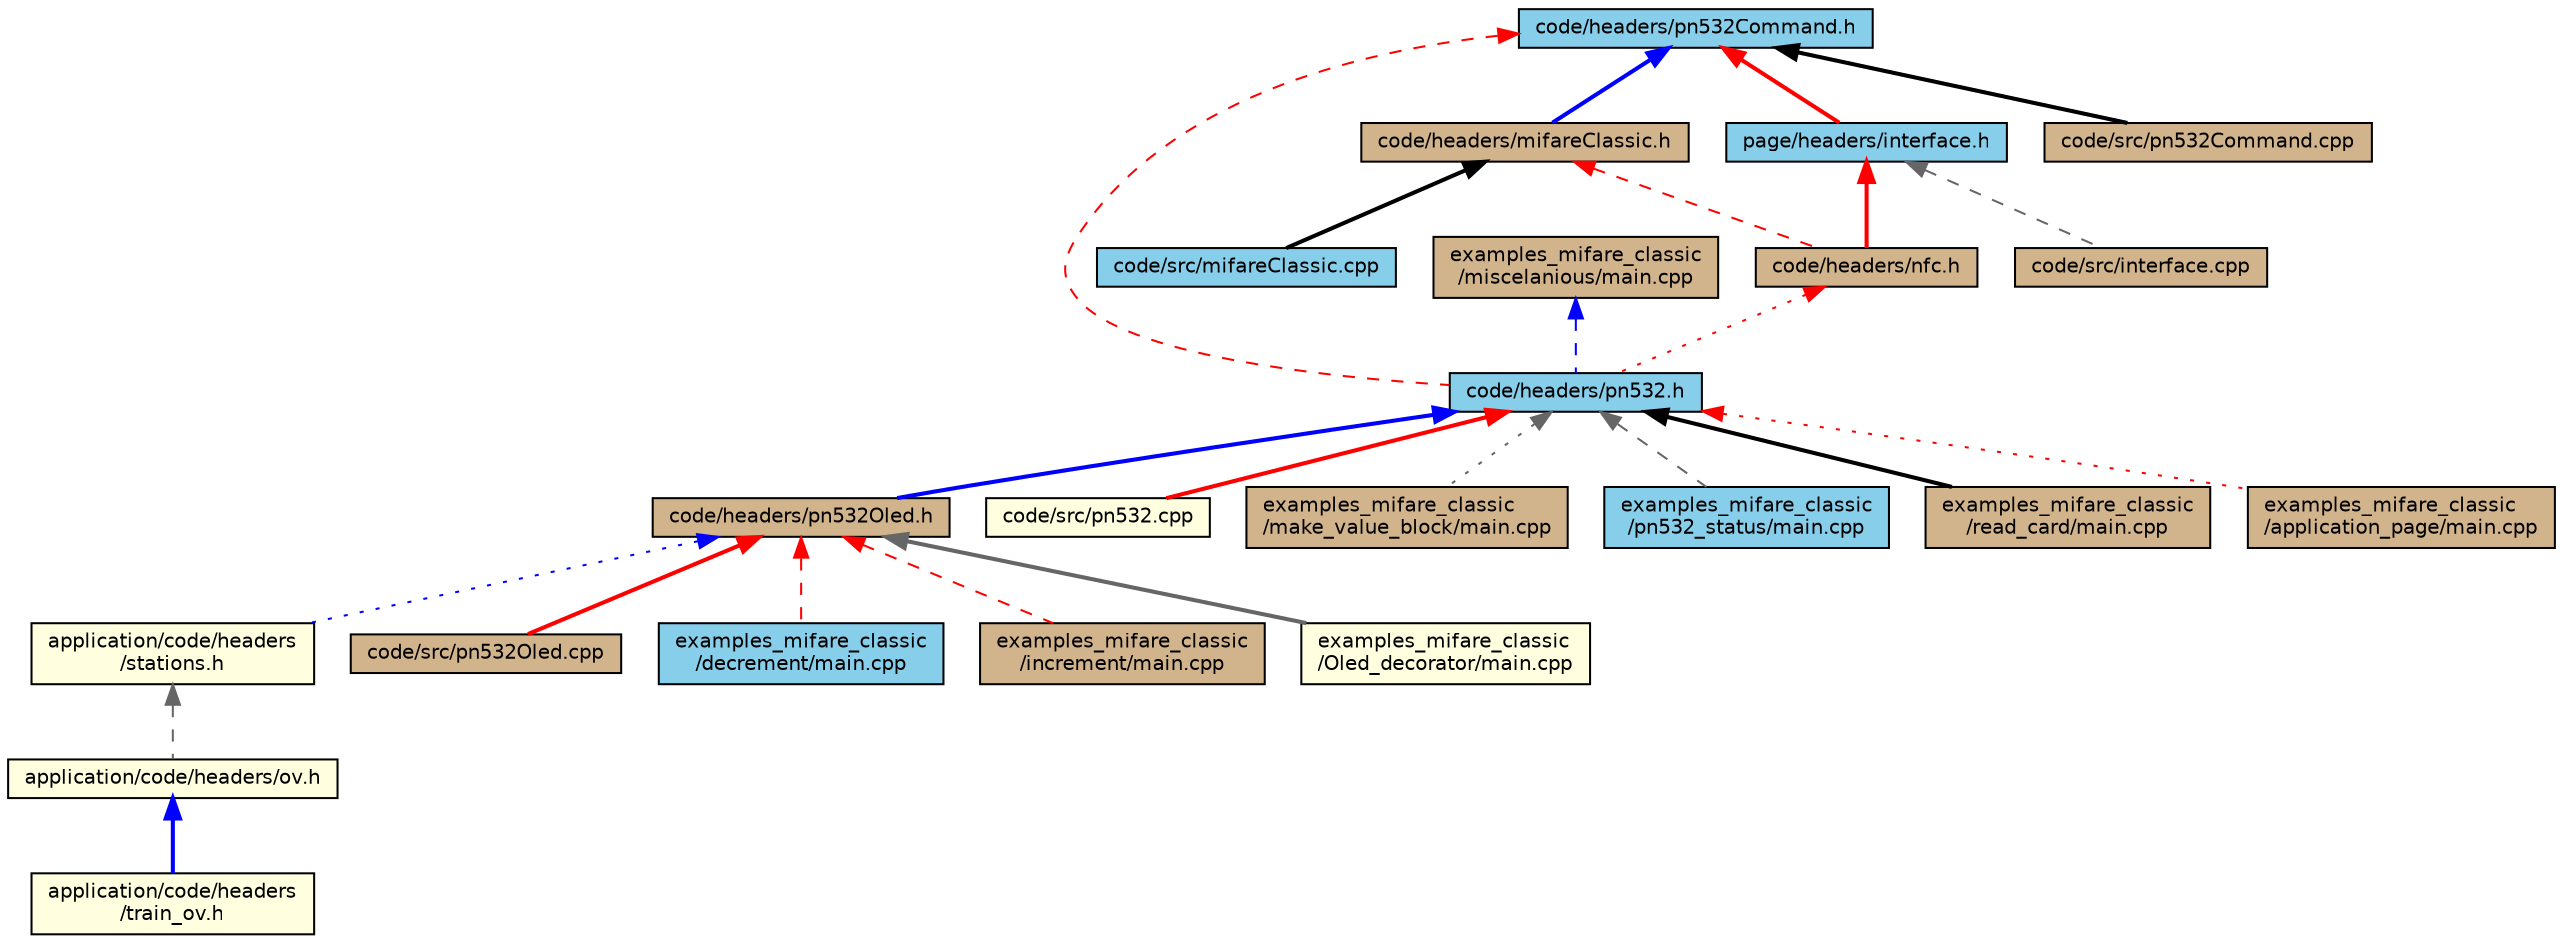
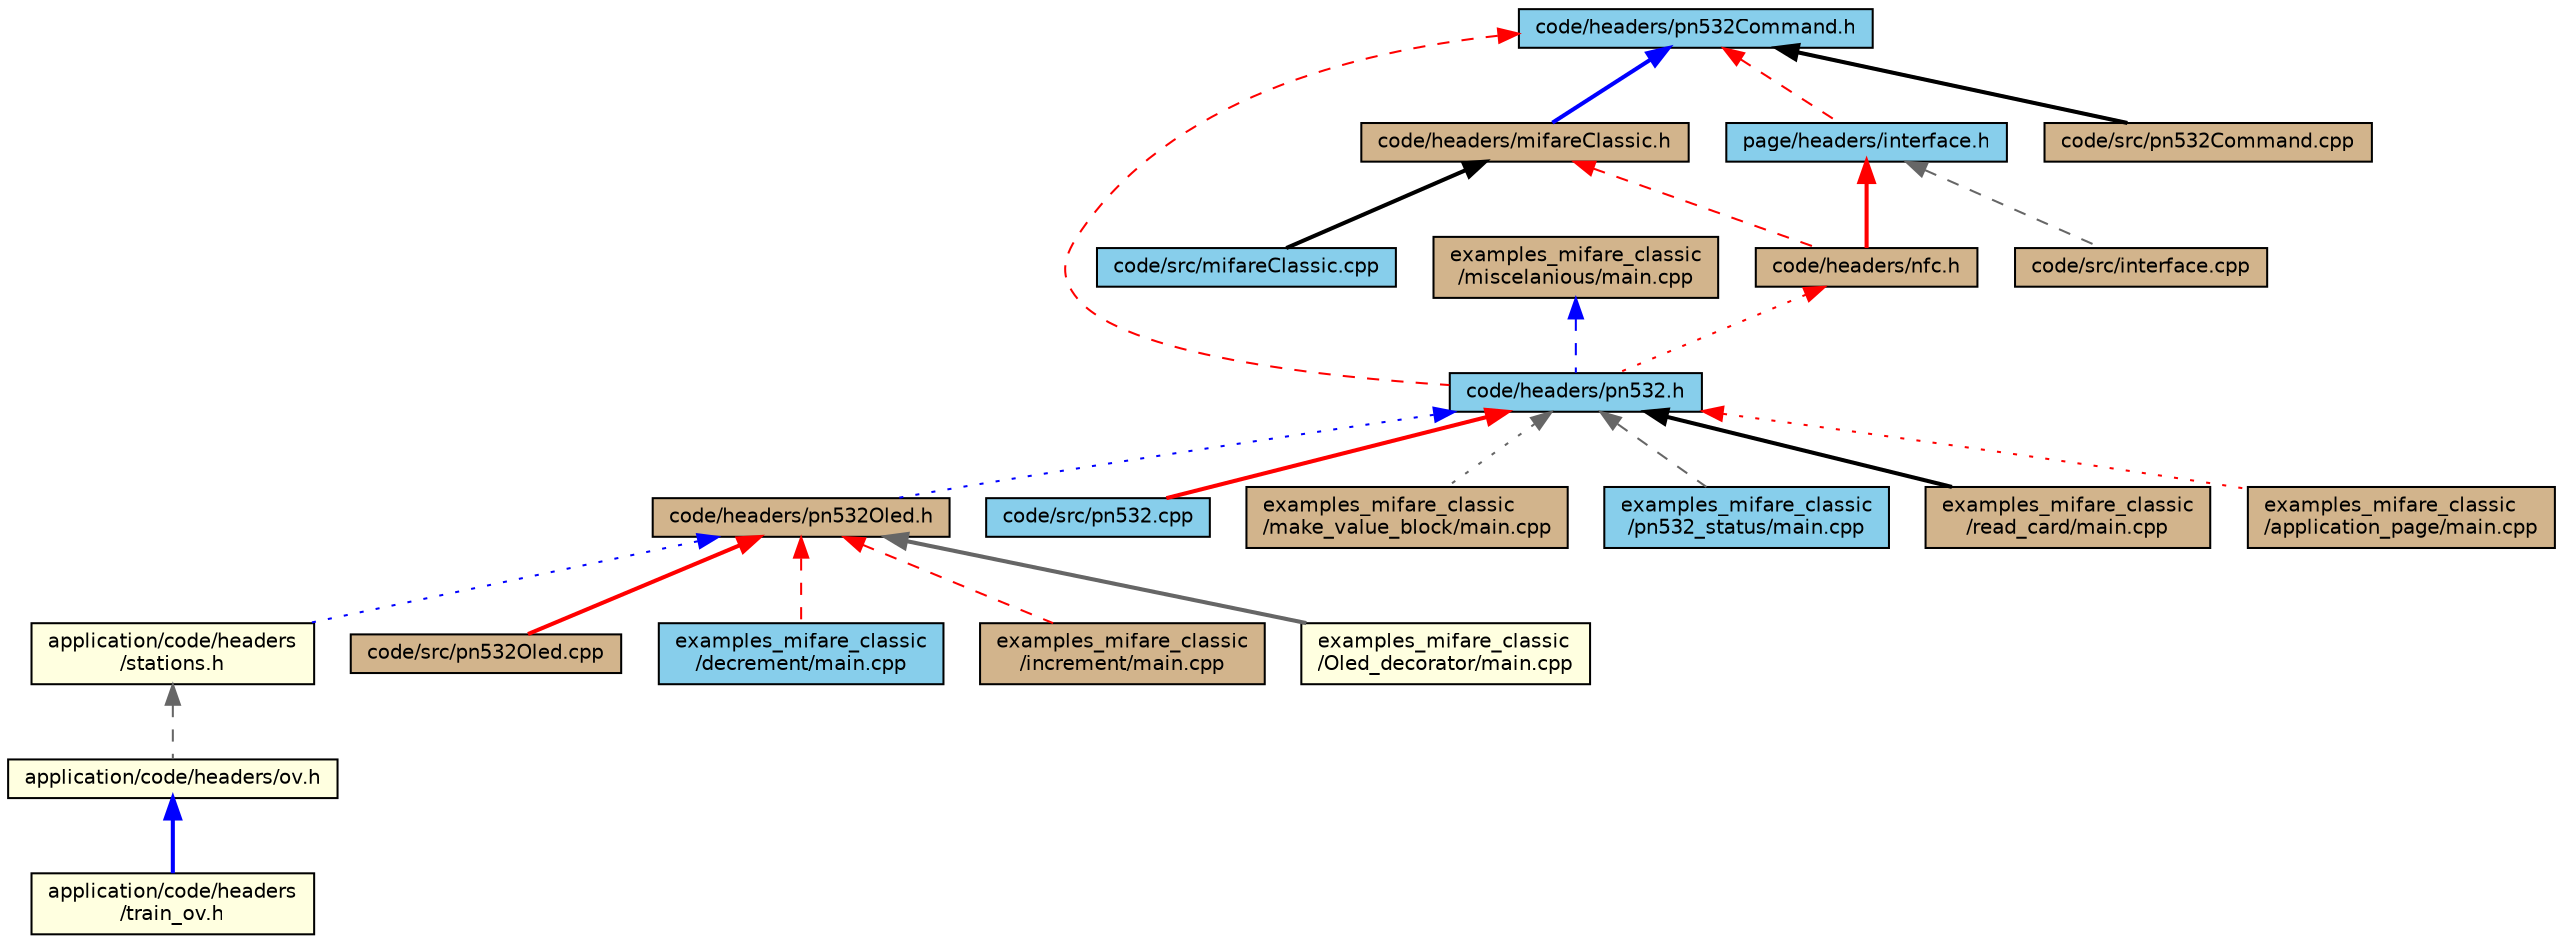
  digraph {
    node [color=black fillcolor=tan fontname=Helvetica fontsize=10 shape=record style=filled]
    edge [color=red dir=back fontname=Helvetica fontsize=10 labelfontname=Helvetica labelfontsize=10 style=bold]
    n1 [fillcolor=skyblue fontcolor=black height=0.2 label="code/headers/pn532Command.h" width=0.4]
    n2 [fillcolor=skyblue height=0.2 label="page/headers/interface.h" width=0.4]
    n3 [fillcolor=skyblue height=0.2 label="code/headers/pn532.h" width=0.4]
    n4 [height=0.2 label="code/headers/mifareClassic.h" width=0.4]
    n5 [height=0.2 label="code/src/pn532Command.cpp" width=0.4]
    n6 [height=0.2 label="code/headers/nfc.h" width=0.4]
    n7 [height=0.2 label="code/src/interface.cpp" width=0.4]
    n8 [height=0.2 label="code/headers/pn532Oled.h" width=0.4]
-   n9 [fillcolor=lightyellow height=0.2 label="code/src/pn532.cpp" width=0.4]
+   n9 [fillcolor=skyblue height=0.2 label="code/src/pn532.cpp" width=0.4]
    n10 [height=0.2 label="examples_mifare_classic\l/make_value_block/main.cpp" width=0.4]
    n11 [fillcolor=skyblue height=0.2 label="examples_mifare_classic\l/pn532_status/main.cpp" width=0.4]
    n12 [height=0.2 label="examples_mifare_classic\l/read_card/main.cpp" width=0.4]
    n13 [height=0.2 label="examples_mifare_classic\l/application_page/main.cpp" width=0.4]
    n14 [fillcolor=skyblue height=0.2 label="code/src/mifareClassic.cpp" width=0.4]
    n15 [fillcolor=lightyellow height=0.2 label="application/code/headers\l/stations.h" width=0.4]
    n16 [height=0.2 label="code/src/pn532Oled.cpp" width=0.4]
    n17 [fillcolor=skyblue height=0.2 label="examples_mifare_classic\l/decrement/main.cpp" width=0.4]
    n18 [height=0.2 label="examples_mifare_classic\l/increment/main.cpp" width=0.4]
    n19 [fillcolor=lightyellow height=0.2 label="examples_mifare_classic\l/Oled_decorator/main.cpp" width=0.4]
    n20 [height=0.2 label="examples_mifare_classic\l/miscelanious/main.cpp" width=0.4]
    n21 [fillcolor=lightyellow height=0.2 label="application/code/headers/ov.h" width=0.4]
    n22 [fillcolor=lightyellow height=0.2 label="application/code/headers\l/train_ov.h" width=0.4]
-   n1 -> n2
+   n1 -> n2 [style=dashed]
    n1 -> n3 [style=dashed]
    n1 -> n4 [color=blue]
    n1 -> n5 [color=black]
    n2 -> n6
    n2 -> n7 [color=gray40 style=dashed]
-   n3 -> n8 [color=blue]
+   n3 -> n8 [color=blue style=dotted]
    n3 -> n9
    n3 -> n10 [color=gray40 style=dotted]
    n3 -> n11 [color=gray40 style=dashed]
    n3 -> n12 [color=black]
    n3 -> n13 [style=dotted]
    n4 -> n6 [style=dashed]
    n4 -> n14 [color=black]
    n6 -> n3 [style=dotted]
    n8 -> n15 [color=blue style=dotted]
    n8 -> n16
    n8 -> n17 [style=dashed]
    n8 -> n18 [style=dashed]
    n8 -> n19 [color=gray40]
    n15 -> n21 [color=gray40 style=dashed]
    n20 -> n3 [color=blue style=dashed]
    n21 -> n22 [color=blue]
  }
